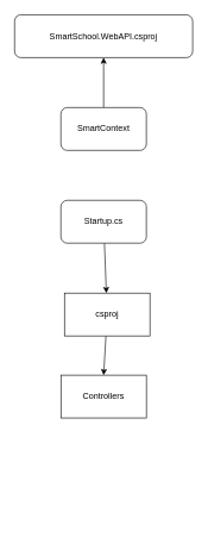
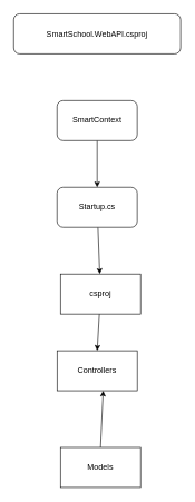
  <mxCell id="0" />
  <mxCell id="1" parent="0" />
+ <mxCell id="2" style="edgeStyle=none;html=1;exitX=0.5;exitY=0;exitDx=0;exitDy=0;entryX=0.575;entryY=1;entryDx=0;entryDy=0;entryPerimeter=0;" edge="1" parent="1" source="3" target="4"><mxGeometry relative="1" as="geometry" /></mxCell>
+ <mxCell id="3" value="Models" style="rounded=0;whiteSpace=wrap;html=1;" vertex="1" parent="1"><mxGeometry x="90" y="670" width="120" height="60" as="geometry" /></mxCell>
  <mxCell id="4" value="Controllers" style="rounded=0;whiteSpace=wrap;html=1;" vertex="1" parent="1"><mxGeometry x="85" y="525" width="120" height="60" as="geometry" /></mxCell>
  <mxCell id="5" style="edgeStyle=none;html=1;entryX=0.5;entryY=0;entryDx=0;entryDy=0;" edge="1" parent="1" source="6" target="4"><mxGeometry relative="1" as="geometry" /></mxCell>
  <mxCell id="6" value="csproj" style="rounded=0;whiteSpace=wrap;html=1;" vertex="1" parent="1"><mxGeometry x="90" y="410" width="120" height="60" as="geometry" /></mxCell>
- <mxCell id="7" value="" style="edgeStyle=none;html=1;" edge="1" parent="1" source="8" target="11"><mxGeometry relative="1" as="geometry" /></mxCell>
+ <mxCell id="7" value="" style="edgeStyle=none;html=1;" edge="1" parent="1" source="8" target="10"><mxGeometry relative="1" as="geometry" /></mxCell>
  <mxCell id="8" value="SmartContext" style="rounded=1;whiteSpace=wrap;html=1;" vertex="1" parent="1"><mxGeometry x="85" y="150" width="120" height="60" as="geometry" /></mxCell>
  <mxCell id="9" value="" style="edgeStyle=none;html=1;" edge="1" parent="1" source="10" target="6"><mxGeometry relative="1" as="geometry" /></mxCell>
  <mxCell id="10" value="Startup.cs" style="rounded=1;whiteSpace=wrap;html=1;" vertex="1" parent="1"><mxGeometry x="85" y="280" width="120" height="60" as="geometry" /></mxCell>
  <mxCell id="11" value="SmartSchool.WebAPI.csproj" style="rounded=1;whiteSpace=wrap;html=1;" vertex="1" parent="1"><mxGeometry x="20" y="20" width="250" height="60" as="geometry" /></mxCell>
